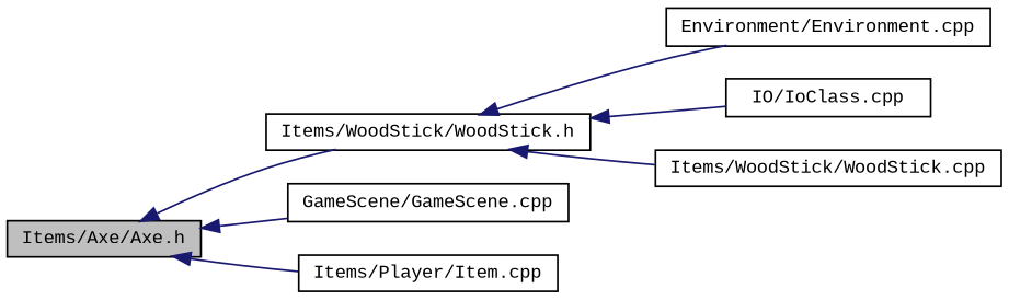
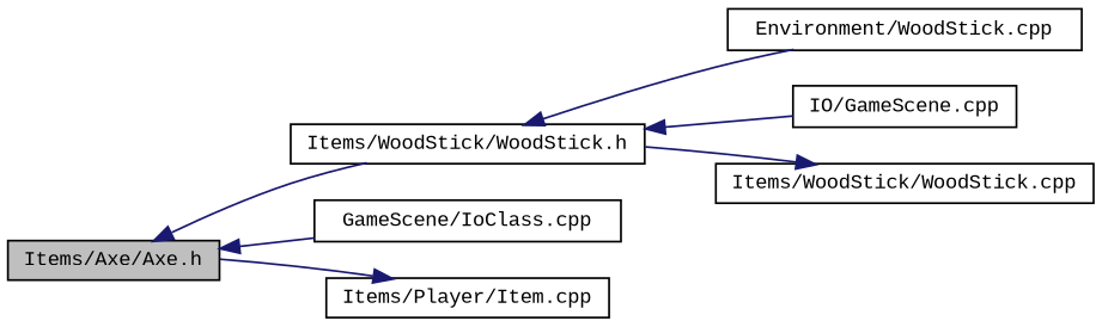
  digraph {
    fontname="Liberation Mono"
    rankdir=LR
    node [color=black fillcolor=white fontname="Liberation Mono" fontsize=10 shape=record style=filled]
    edge [color=midnightblue dir=back fontname="Liberation Mono" fontsize=10 labelfontname=Helvetica labelfontsize=10 style=solid]
    n1 [fillcolor=grey75 fontcolor=black height=0.2 label="Items/Axe/Axe.h" width=0.4]
    n2 [height=0.2 label="Items/WoodStick/WoodStick.h" width=0.4]
-   n3 [height=0.2 label="GameScene/GameScene.cpp" width=0.4]
+   n3 [height=0.2 label="GameScene/IoClass.cpp" width=0.4]
    n4 [height=0.2 label="Items/Player/Item.cpp" width=0.4]
-   n5 [height=0.2 label="Environment/Environment.cpp" width=0.4]
-   n6 [height=0.2 label="IO/IoClass.cpp" width=0.4]
+   n5 [height=0.2 label="Environment/WoodStick.cpp" width=0.4]
+   n6 [height=0.2 label="IO/GameScene.cpp" width=0.4]
    n7 [height=0.2 label="Items/WoodStick/WoodStick.cpp" width=0.4]
    n1 -> n2
    n1 -> n3
-   n1 -> n4
+   n4 -> n1
    n2 -> n5
    n2 -> n6
-   n2 -> n7
+   n7 -> n2
  }
